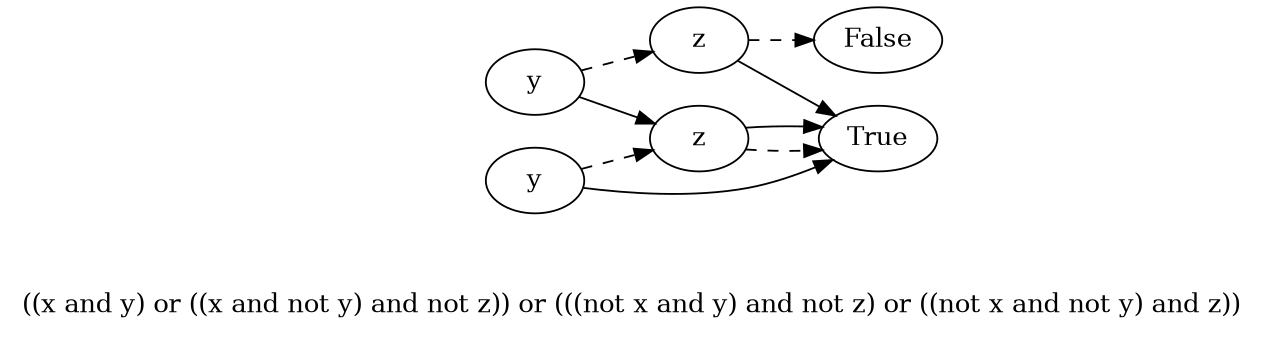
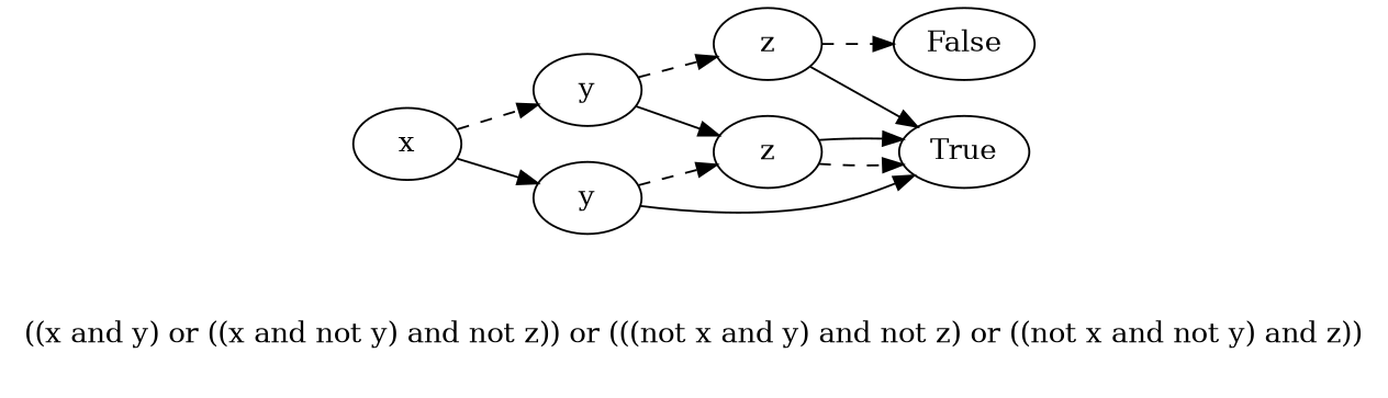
  digraph {
    label="((x and y) or ((x and not y) and not z)) or (((not x and y) and not z) or ((not x and not y) and z))\n\n"
    rankdir=LR
    edge [fontcolor=gray]
+   n1 [label=x]
    n2 [label="y\n"]
    n3 [label="y\n"]
    n4 [label="z\n"]
    n5 [label="z\n"]
    n6 [label="False\n"]
    n7 [label="True\n"]
+   n1 -> n2 [style=dashed]
+   n1 -> n3
    n2 -> n4 [style=dashed]
    n2 -> n5
    n3 -> n5 [style=dashed]
    n3 -> n7
    n4 -> n6 [style=dashed]
    n4 -> n7
    n5 -> n7 [style=dashed]
    n5 -> n7
  }
